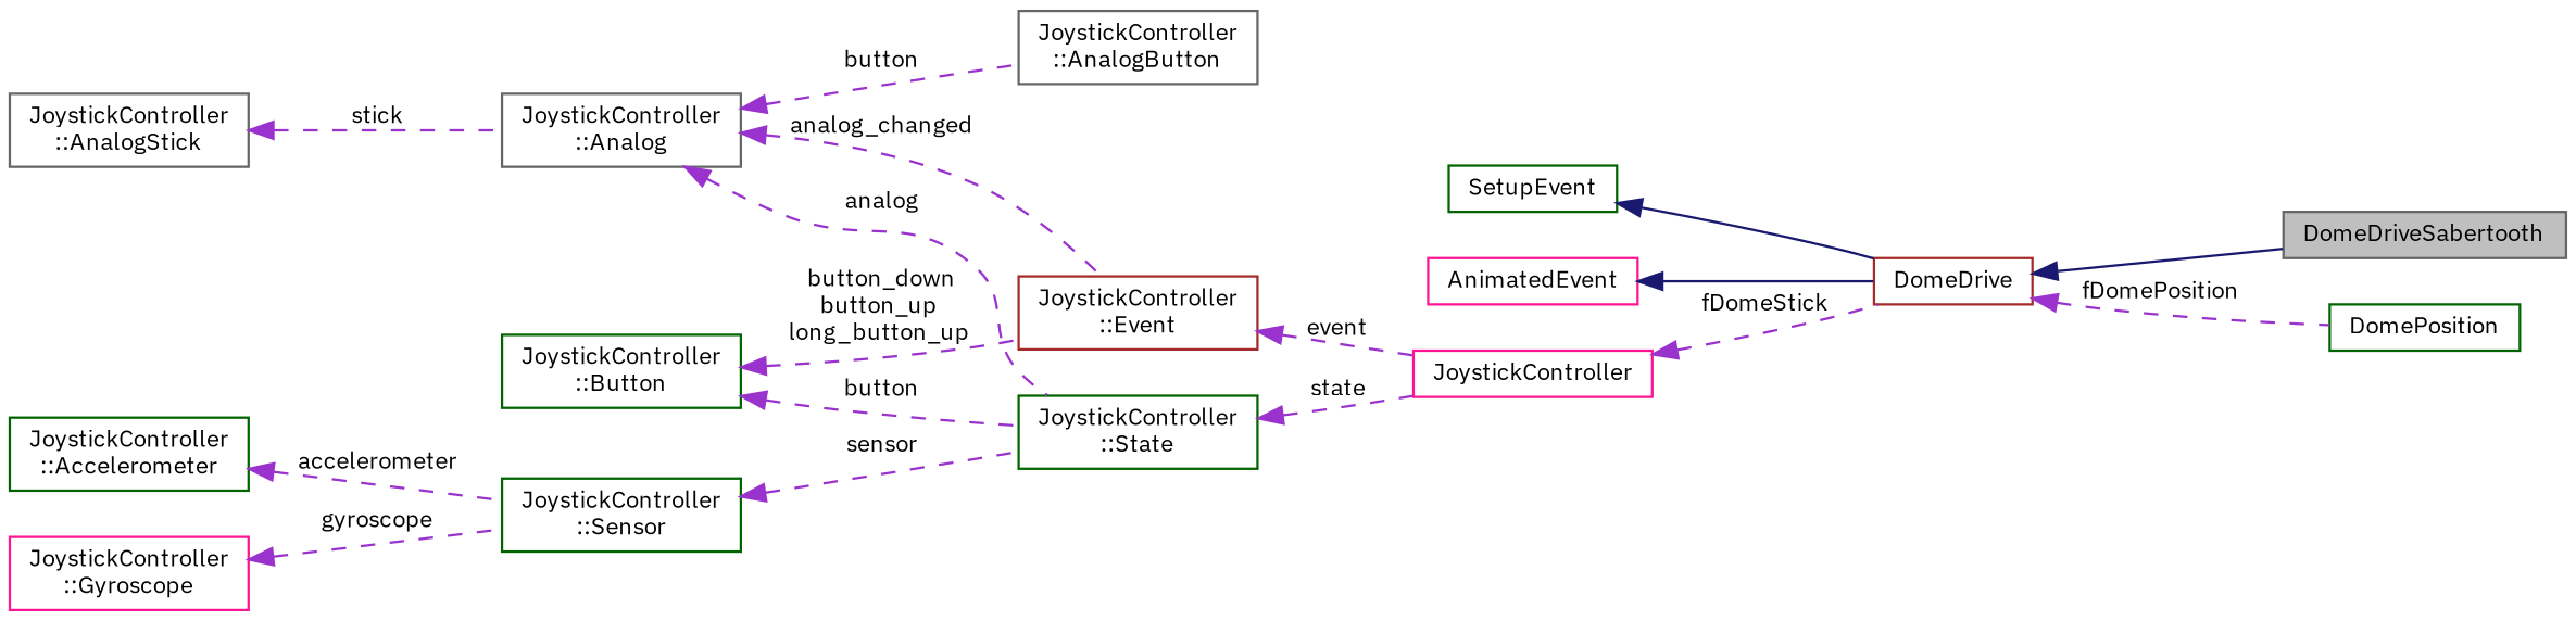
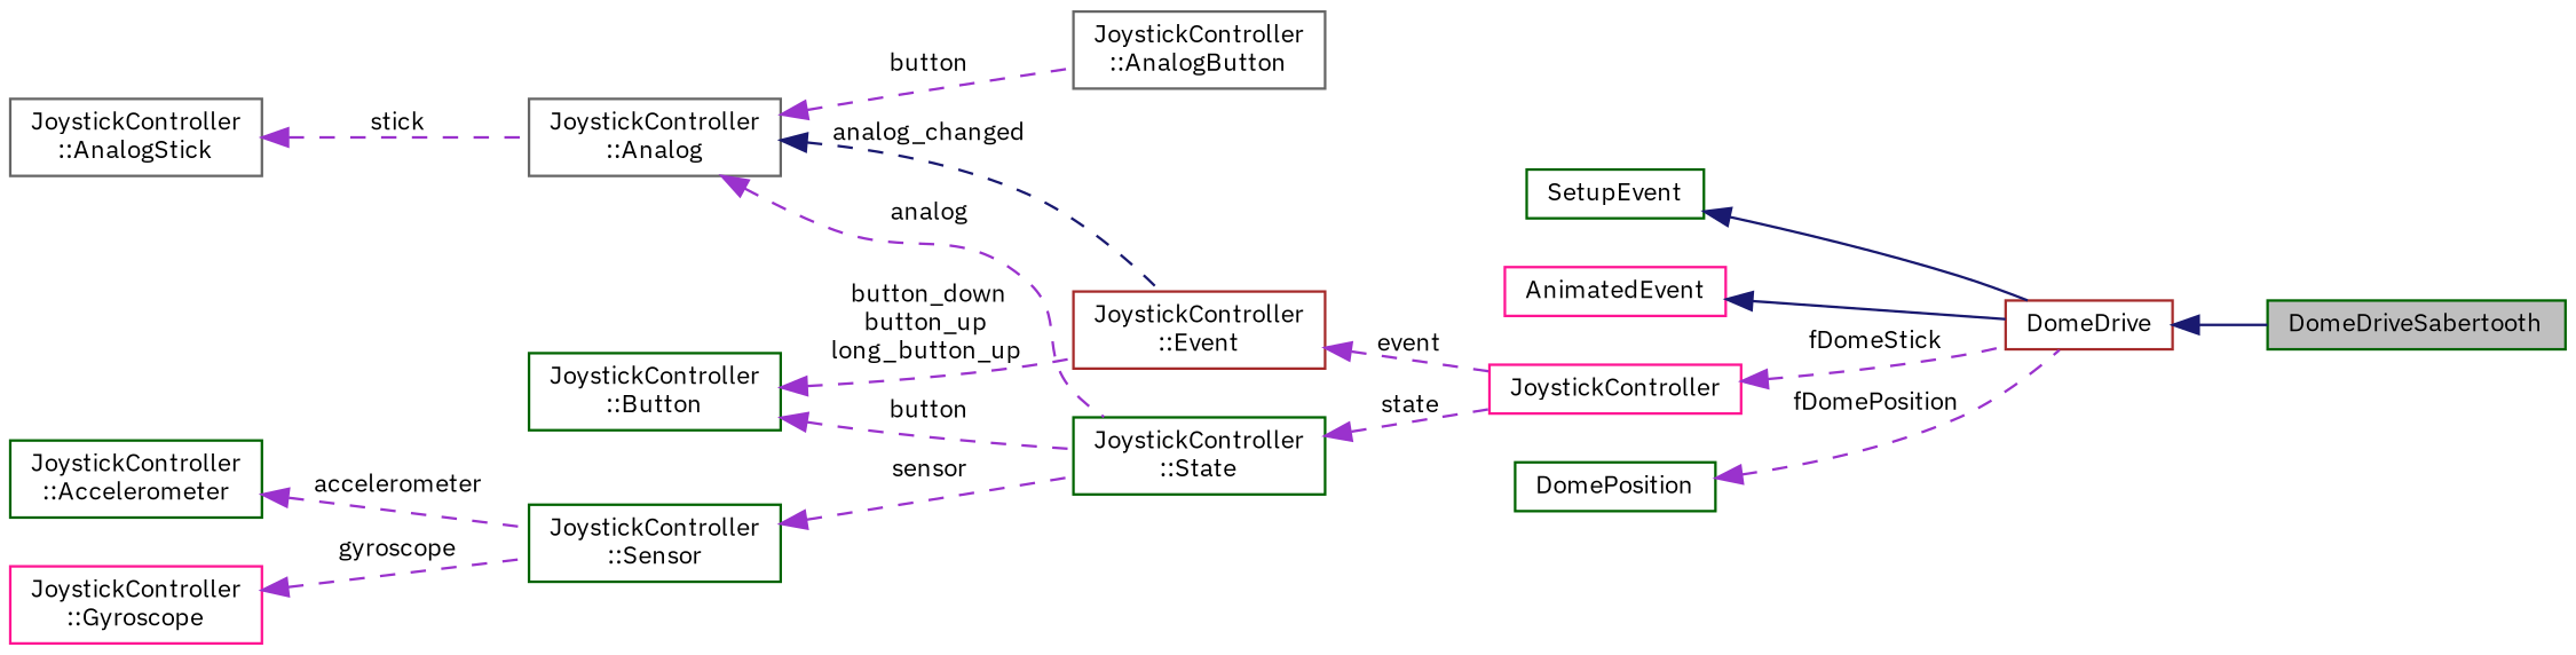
  digraph {
    fontname="IBM Plex Sans"
    rankdir=LR
    node [color=darkgreen fillcolor=white fontname="IBM Plex Sans" fontsize=10 shape=record style=filled]
    edge [color=darkorchid3 dir=back fontname="IBM Plex Sans" fontsize=10 labelfontname=Helvetica labelfontsize=10 style=dashed]
-   n1 [color=gray40 fillcolor=grey75 fontcolor=black height=0.2 label=DomeDriveSabertooth width=0.4]
+   n1 [fillcolor=grey75 fontcolor=black height=0.2 label=DomeDriveSabertooth width=0.4]
    n2 [color=brown height=0.2 label=DomeDrive width=0.4]
    n3 [height=0.2 label=SetupEvent width=0.4]
    n4 [color=deeppink height=0.2 label=AnimatedEvent width=0.4]
    n5 [color=deeppink height=0.2 label=JoystickController width=0.4]
    n6 [height=0.2 label="JoystickController\l::State" width=0.4]
    n7 [color=gray40 height=0.2 label="JoystickController\l::Analog" width=0.4]
    n8 [color=brown height=0.2 label="JoystickController\l::Event" width=0.4]
    n9 [color=gray40 height=0.2 label="JoystickController\l::AnalogButton" width=0.4]
    n10 [color=gray40 height=0.2 label="JoystickController\l::AnalogStick" width=0.4]
    n11 [height=0.2 label="JoystickController\l::Button" width=0.4]
    n12 [height=0.2 label="JoystickController\l::Sensor" width=0.4]
    n13 [height=0.2 label="JoystickController\l::Accelerometer" width=0.4]
    n14 [color=deeppink height=0.2 label="JoystickController\l::Gyroscope" width=0.4]
    n15 [height=0.2 label=DomePosition width=0.4]
    n2 -> n1 [color=midnightblue style=solid]
    n3 -> n2 [color=midnightblue style=solid]
    n4 -> n2 [color=midnightblue style=solid]
    n5 -> n2 [label=" fDomeStick"]
    n6 -> n5 [label=" state"]
    n7 -> n6 [label=" analog"]
-   n7 -> n8 [label=" analog_changed"]
+   n7 -> n8 [color=midnightblue label=" analog_changed"]
    n7 -> n9 [label=" button"]
    n8 -> n5 [label=" event"]
    n10 -> n7 [label=" stick"]
    n11 -> n6 [label=" button"]
    n11 -> n8 [label=" button_down\nbutton_up\nlong_button_up"]
    n12 -> n6 [label=" sensor"]
    n13 -> n12 [label=" accelerometer"]
    n14 -> n12 [label=" gyroscope"]
-   n2 -> n15 [label=" fDomePosition"]
+   n15 -> n2 [label=" fDomePosition"]
  }
